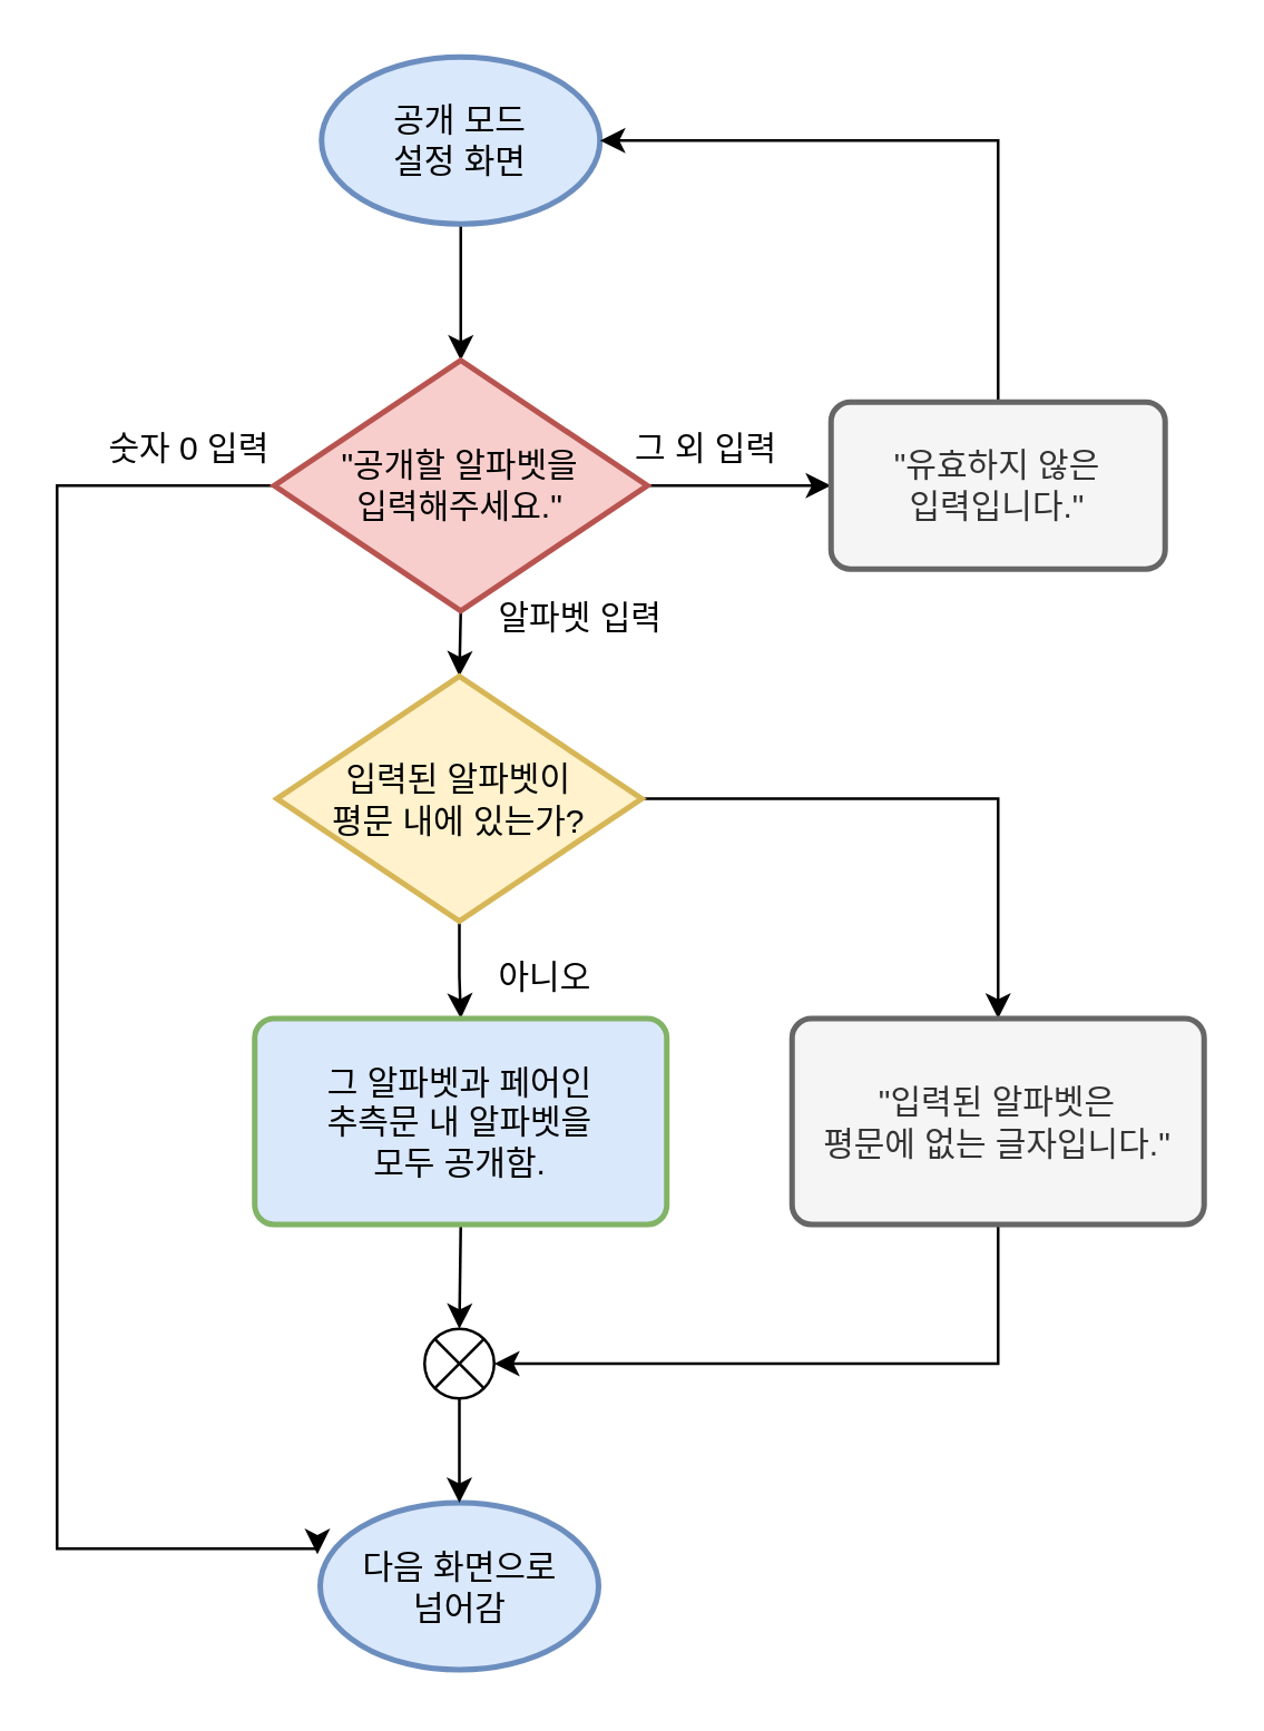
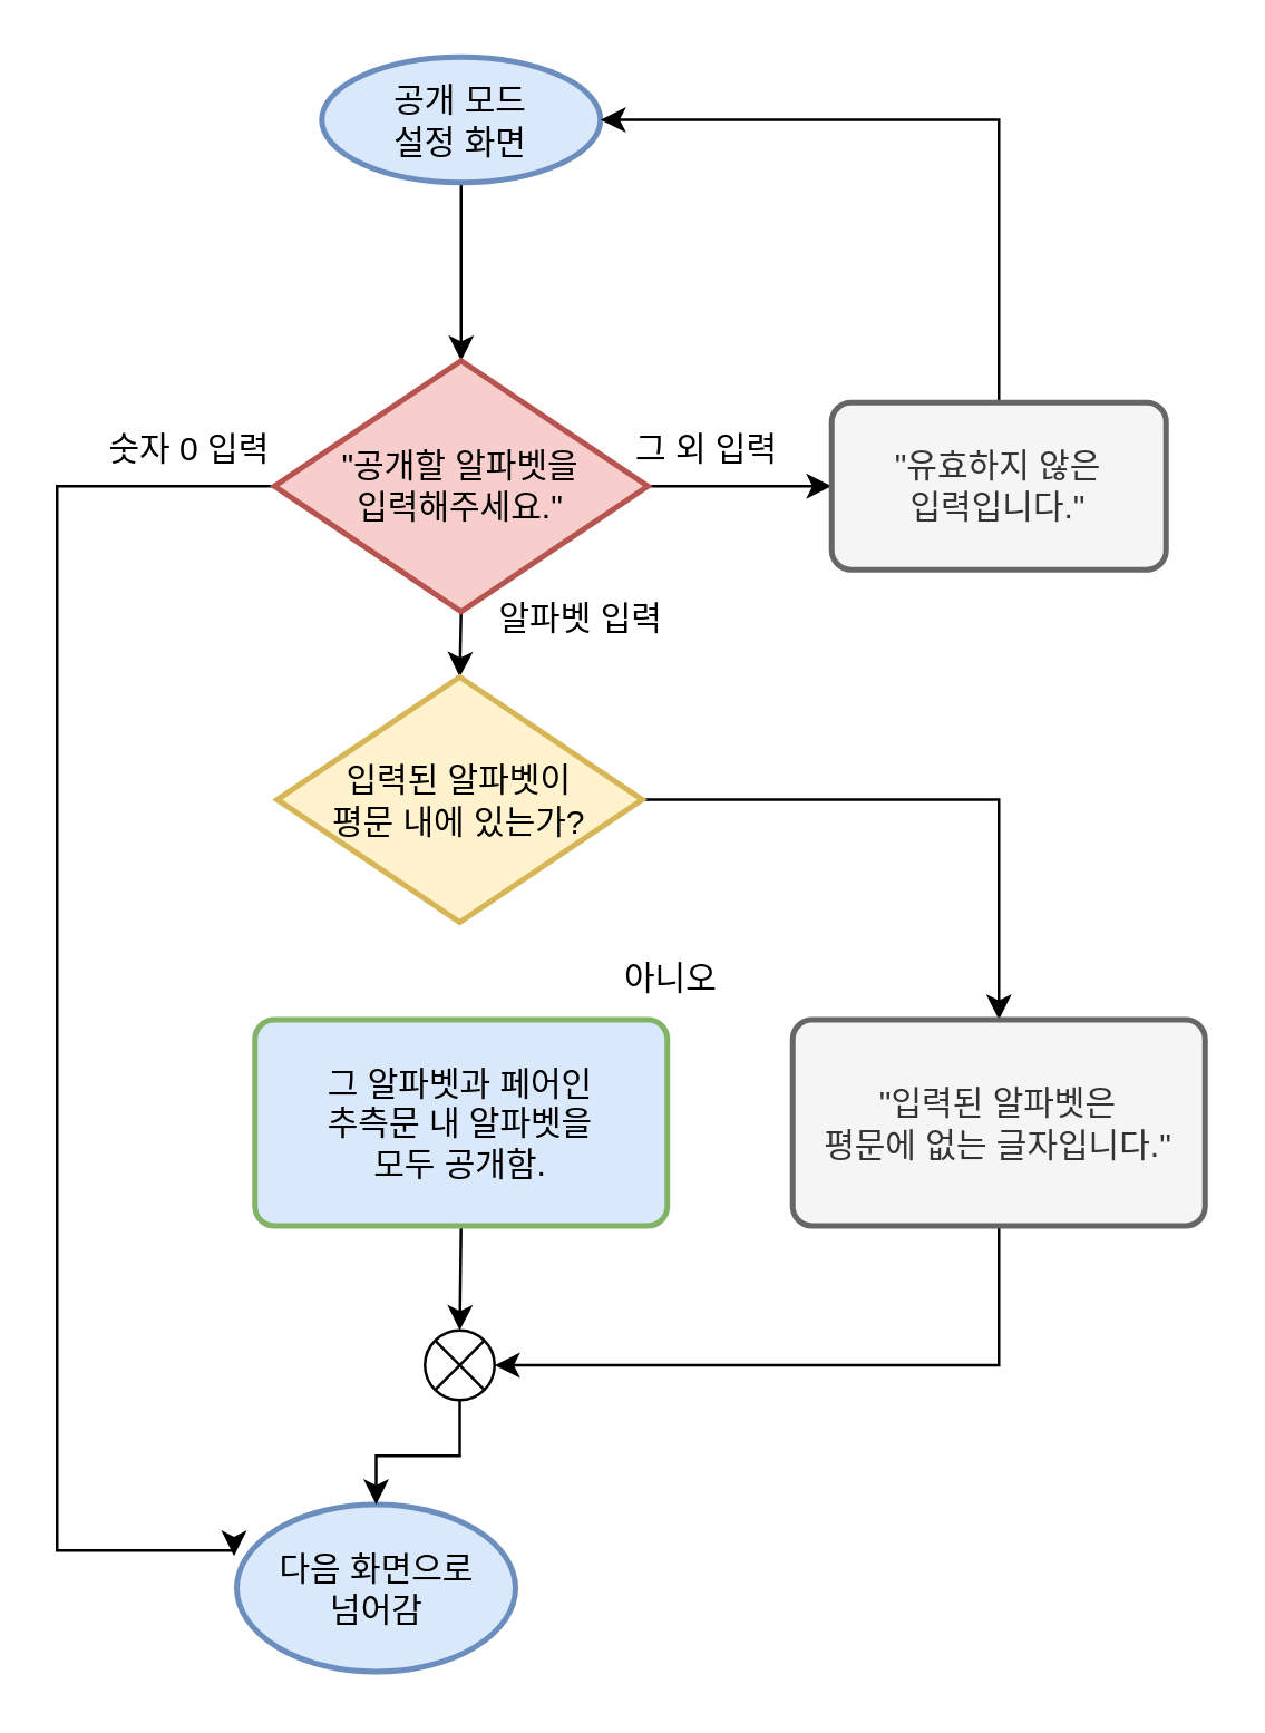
  <mxCell id="0" />
  <mxCell id="1" parent="0" />
  <mxCell id="2" style="edgeStyle=orthogonalEdgeStyle;rounded=0;orthogonalLoop=1;jettySize=auto;html=1;exitX=0.5;exitY=1;exitDx=0;exitDy=0;exitPerimeter=0;" parent="1" source="3" target="7" edge="1"><mxGeometry relative="1" as="geometry" /></mxCell>
- <mxCell id="3" value="공개 모드&lt;br&gt;설정 화면" style="strokeWidth=2;html=1;shape=mxgraph.flowchart.start_1;whiteSpace=wrap;fillColor=#dae8fc;strokeColor=#6c8ebf;" parent="1" vertex="1"><mxGeometry x="115" y="20" width="100" height="60" as="geometry" /></mxCell>
+ <mxCell id="3" value="공개 모드&lt;br&gt;설정 화면" style="strokeWidth=2;html=1;shape=mxgraph.flowchart.start_1;whiteSpace=wrap;fillColor=#dae8fc;strokeColor=#6c8ebf;" parent="1" vertex="1"><mxGeometry x="115" y="20" width="100" height="45" as="geometry" /></mxCell>
  <mxCell id="4" style="edgeStyle=orthogonalEdgeStyle;rounded=0;orthogonalLoop=1;jettySize=auto;html=1;exitX=0.5;exitY=1;exitDx=0;exitDy=0;exitPerimeter=0;entryX=0.5;entryY=0;entryDx=0;entryDy=0;entryPerimeter=0;" parent="1" source="7" target="10" edge="1"><mxGeometry relative="1" as="geometry" /></mxCell>
  <mxCell id="5" style="edgeStyle=orthogonalEdgeStyle;rounded=0;orthogonalLoop=1;jettySize=auto;html=1;exitX=1;exitY=0.5;exitDx=0;exitDy=0;exitPerimeter=0;entryX=0;entryY=0.5;entryDx=0;entryDy=0;" parent="1" source="7" target="14" edge="1"><mxGeometry relative="1" as="geometry" /></mxCell>
  <mxCell id="6" style="edgeStyle=orthogonalEdgeStyle;rounded=0;orthogonalLoop=1;jettySize=auto;html=1;exitX=0;exitY=0.5;exitDx=0;exitDy=0;exitPerimeter=0;entryX=-0.01;entryY=0.308;entryDx=0;entryDy=0;entryPerimeter=0;" parent="1" source="7" target="17" edge="1"><mxGeometry relative="1" as="geometry"><Array as="points"><mxPoint x="20" y="174" /><mxPoint x="20" y="556" /></Array></mxGeometry></mxCell>
  <mxCell id="7" value="&quot;공개할 알파벳을&lt;br&gt;입력해주세요.&quot;" style="strokeWidth=2;html=1;shape=mxgraph.flowchart.decision;whiteSpace=wrap;fillColor=#f8cecc;strokeColor=#b85450;" parent="1" vertex="1"><mxGeometry x="98" y="129" width="134" height="90" as="geometry" /></mxCell>
- <mxCell id="8" style="edgeStyle=orthogonalEdgeStyle;rounded=0;orthogonalLoop=1;jettySize=auto;html=1;exitX=0.5;exitY=1;exitDx=0;exitDy=0;exitPerimeter=0;" edge="1" parent="1" source="10" target="21"><mxGeometry relative="1" as="geometry" /></mxCell>
  <mxCell id="9" style="edgeStyle=orthogonalEdgeStyle;rounded=0;orthogonalLoop=1;jettySize=auto;html=1;exitX=1;exitY=0.5;exitDx=0;exitDy=0;exitPerimeter=0;entryX=0.5;entryY=0;entryDx=0;entryDy=0;" edge="1" parent="1" source="10" target="12"><mxGeometry relative="1" as="geometry" /></mxCell>
  <mxCell id="10" value="입력된 알파벳이&lt;br&gt;평문 내에 있는가?" style="strokeWidth=2;html=1;shape=mxgraph.flowchart.decision;whiteSpace=wrap;fillColor=#fff2cc;strokeColor=#d6b656;" parent="1" vertex="1"><mxGeometry x="99" y="242.5" width="131" height="88" as="geometry" /></mxCell>
  <mxCell id="11" style="edgeStyle=orthogonalEdgeStyle;rounded=0;orthogonalLoop=1;jettySize=auto;html=1;exitX=0.5;exitY=1;exitDx=0;exitDy=0;entryX=1;entryY=0.5;entryDx=0;entryDy=0;entryPerimeter=0;" edge="1" parent="1" source="12" target="23"><mxGeometry relative="1" as="geometry" /></mxCell>
  <mxCell id="12" value="&quot;입력된 알파벳은&lt;br&gt;평문에 없는 글자입니다.&quot;" style="rounded=1;whiteSpace=wrap;html=1;absoluteArcSize=1;arcSize=14;strokeWidth=2;fillColor=#f5f5f5;strokeColor=#666666;fontColor=#333333;" parent="1" vertex="1"><mxGeometry x="284" y="365.5" width="148" height="74" as="geometry" /></mxCell>
  <mxCell id="13" style="edgeStyle=orthogonalEdgeStyle;rounded=0;orthogonalLoop=1;jettySize=auto;html=1;exitX=0.5;exitY=0;exitDx=0;exitDy=0;entryX=1;entryY=0.5;entryDx=0;entryDy=0;entryPerimeter=0;" parent="1" source="14" target="3" edge="1"><mxGeometry relative="1" as="geometry" /></mxCell>
  <mxCell id="14" value="&quot;유효하지 않은&lt;br&gt;입력입니다.&quot;" style="rounded=1;whiteSpace=wrap;html=1;absoluteArcSize=1;arcSize=14;strokeWidth=2;fillColor=#f5f5f5;strokeColor=#666666;fontColor=#333333;" parent="1" vertex="1"><mxGeometry x="298" y="144" width="120" height="60" as="geometry" /></mxCell>
  <mxCell id="15" value="알파벳 입력" style="text;html=1;resizable=0;points=[];autosize=1;align=left;verticalAlign=top;spacingTop=-4;" parent="1" vertex="1"><mxGeometry x="177" y="212" width="73" height="14" as="geometry" /></mxCell>
  <mxCell id="16" value="그 외 입력" style="text;html=1;resizable=0;points=[];autosize=1;align=left;verticalAlign=top;spacingTop=-4;" parent="1" vertex="1"><mxGeometry x="226" y="151" width="65" height="14" as="geometry" /></mxCell>
- <mxCell id="17" value="다음 화면으로&lt;br&gt;넘어감" style="strokeWidth=2;html=1;shape=mxgraph.flowchart.start_1;whiteSpace=wrap;fillColor=#dae8fc;strokeColor=#6c8ebf;" parent="1" vertex="1"><mxGeometry x="114.5" y="539.5" width="100" height="60" as="geometry" /></mxCell>
+ <mxCell id="17" value="다음 화면으로&lt;br&gt;넘어감" style="strokeWidth=2;html=1;shape=mxgraph.flowchart.start_1;whiteSpace=wrap;fillColor=#dae8fc;strokeColor=#6c8ebf;" parent="1" vertex="1"><mxGeometry x="84.5" y="539.5" width="100" height="60" as="geometry" /></mxCell>
  <mxCell id="18" value="숫자 0 입력" style="text;html=1;resizable=0;points=[];autosize=1;align=left;verticalAlign=top;spacingTop=-4;" parent="1" vertex="1"><mxGeometry x="37" y="151" width="71" height="14" as="geometry" /></mxCell>
- <mxCell id="19" value="아니오" style="text;html=1;resizable=0;points=[];autosize=1;align=left;verticalAlign=top;spacingTop=-4;" vertex="1" parent="1"><mxGeometry x="177" y="341" width="46" height="14" as="geometry" /></mxCell>
+ <mxCell id="19" value="아니오" style="text;html=1;resizable=0;points=[];autosize=1;align=left;verticalAlign=top;spacingTop=-4;" vertex="1" parent="1"><mxGeometry x="222" y="341" width="46" height="14" as="geometry" /></mxCell>
  <mxCell id="20" style="edgeStyle=orthogonalEdgeStyle;rounded=0;orthogonalLoop=1;jettySize=auto;html=1;exitX=0.5;exitY=1;exitDx=0;exitDy=0;entryX=0.5;entryY=0;entryDx=0;entryDy=0;entryPerimeter=0;" edge="1" parent="1" source="21" target="23"><mxGeometry relative="1" as="geometry" /></mxCell>
  <mxCell id="21" value="그 알파벳과 페어인&lt;br&gt;추측문 내 알파벳을&lt;br&gt;모두 공개함." style="rounded=1;whiteSpace=wrap;html=1;absoluteArcSize=1;arcSize=14;strokeWidth=2;fillColor=#dae8fc;strokeColor=#82b366;" vertex="1" parent="1"><mxGeometry x="91" y="365.5" width="148" height="74" as="geometry" /></mxCell>
  <mxCell id="22" style="edgeStyle=orthogonalEdgeStyle;rounded=0;orthogonalLoop=1;jettySize=auto;html=1;exitX=0.5;exitY=1;exitDx=0;exitDy=0;exitPerimeter=0;" edge="1" parent="1" source="23" target="17"><mxGeometry relative="1" as="geometry" /></mxCell>
  <mxCell id="23" value="" style="verticalLabelPosition=bottom;verticalAlign=top;html=1;shape=mxgraph.flowchart.or;" vertex="1" parent="1"><mxGeometry x="152" y="477" width="25" height="25" as="geometry" /></mxCell>
